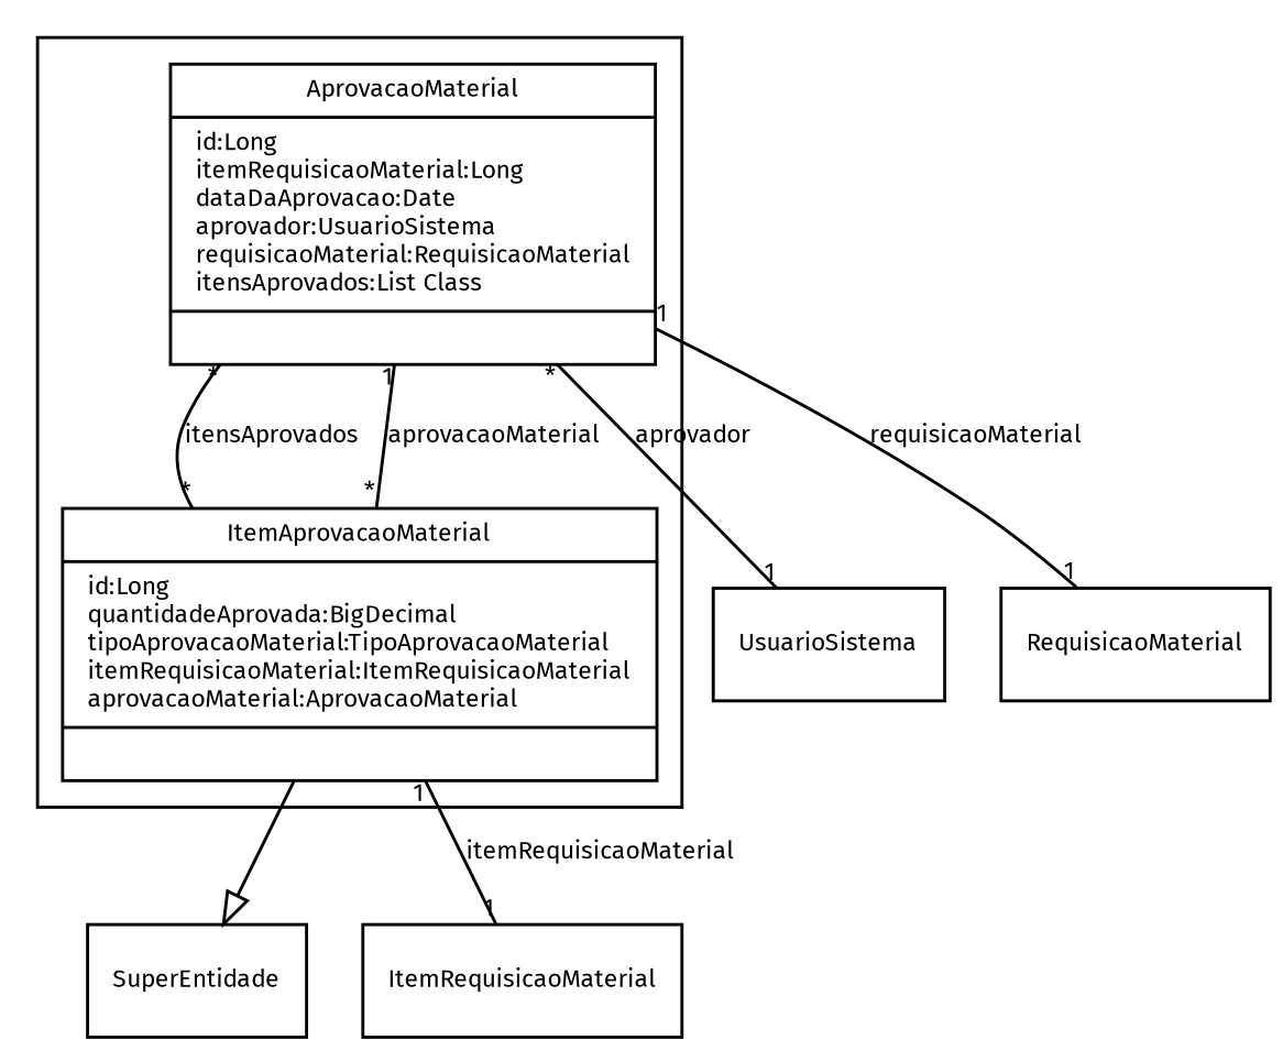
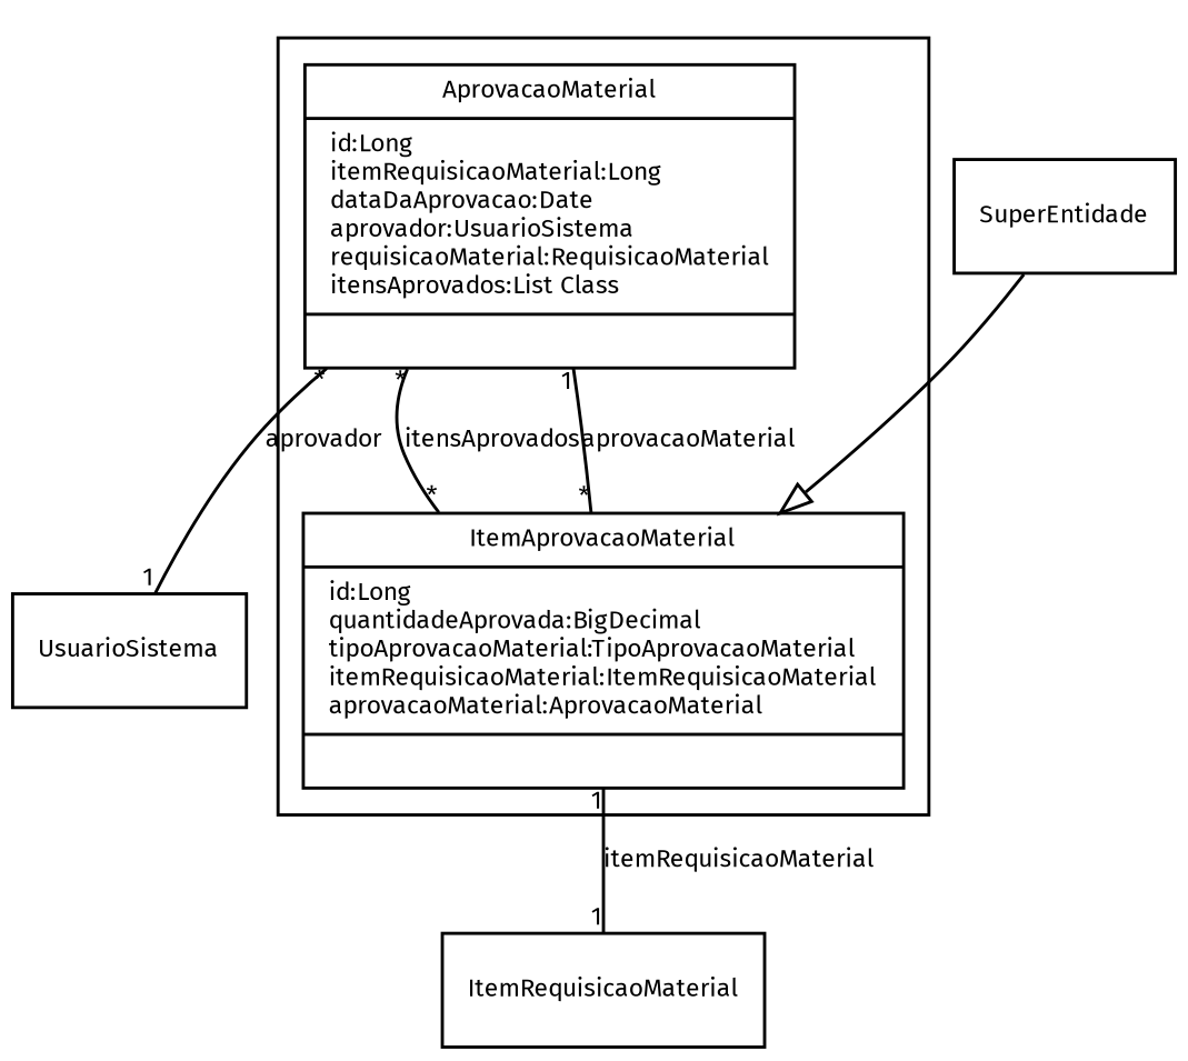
  digraph {
    fontname="Fira Sans"
    fontsize=8
    node [fontname="Fira Sans" fontsize=8 shape=record]
    edge [arrowhead=none fontname="Fira Sans" fontsize=8 headlabel=1 taillabel="*"]
    n1 [label="{AprovacaoMaterial|id:Long\litemRequisicaoMaterial:Long\ldataDaAprovacao:Date\laprovador:UsuarioSistema\lrequisicaoMaterial:RequisicaoMaterial\litensAprovados:List Class\l|\l}"]
    n2 [label="{ItemAprovacaoMaterial|id:Long\lquantidadeAprovada:BigDecimal\ltipoAprovacaoMaterial:TipoAprovacaoMaterial\litemRequisicaoMaterial:ItemRequisicaoMaterial\laprovacaoMaterial:AprovacaoMaterial\l|\l}"]
    UsuarioSistema
-   RequisicaoMaterial
    SuperEntidade
    ItemRequisicaoMaterial
    subgraph cluster_1 {
      n1
      n2
    }
    n1 -> n2 [headlabel="*" label=itensAprovados]
    n1 -> UsuarioSistema [label=aprovador]
-   n1 -> RequisicaoMaterial [label=requisicaoMaterial taillabel=1]
    n2 -> n1 [label=aprovacaoMaterial]
-   n2 -> SuperEntidade [arrowhead=empty headlabel="" taillabel=""]
+   SuperEntidade -> n2 [arrowhead=empty headlabel="" taillabel=""]
    n2 -> ItemRequisicaoMaterial [label=itemRequisicaoMaterial taillabel=1]
  }
